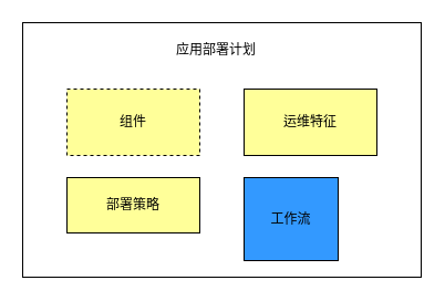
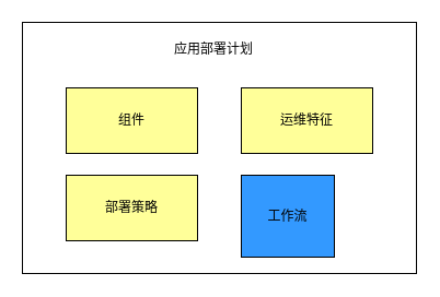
  <mxCell id="0" />
  <mxCell id="1" parent="0" />
  <mxCell id="2" value="" style="rounded=0;whiteSpace=wrap;html=1;" vertex="1" parent="1"><mxGeometry x="20" y="20" width="360" height="230" as="geometry" /></mxCell>
- <mxCell id="3" value="组件" style="rounded=0;whiteSpace=wrap;html=1;fillColor=#FFFF99;dashed=1;" vertex="1" parent="1"><mxGeometry x="60" y="80" width="120" height="60" as="geometry" /></mxCell>
+ <mxCell id="3" value="组件" style="rounded=0;whiteSpace=wrap;html=1;fillColor=#FFFF99;" vertex="1" parent="1"><mxGeometry x="60" y="80" width="120" height="60" as="geometry" /></mxCell>
  <mxCell id="4" value="运维特征" style="rounded=0;whiteSpace=wrap;html=1;fillColor=#FFFF99;" vertex="1" parent="1"><mxGeometry x="220" y="80" width="120" height="60" as="geometry" /></mxCell>
- <mxCell id="5" value="部署策略" style="rounded=0;whiteSpace=wrap;html=1;fillColor=#FFFF99;" vertex="1" parent="1"><mxGeometry x="60" y="160" width="120" height="50" as="geometry" /></mxCell>
+ <mxCell id="5" value="部署策略" style="rounded=0;whiteSpace=wrap;html=1;fillColor=#FFFF99;" vertex="1" parent="1"><mxGeometry x="60" y="160" width="120" height="60" as="geometry" /></mxCell>
  <mxCell id="6" value="工作流" style="rounded=0;whiteSpace=wrap;html=1;fillColor=#3399FF;" vertex="1" parent="1"><mxGeometry x="220" y="160" width="85" height="75" as="geometry" /></mxCell>
  <mxCell id="7" value="应用部署计划" style="text;html=1;strokeColor=none;fillColor=none;align=center;verticalAlign=middle;whiteSpace=wrap;rounded=0;" vertex="1" parent="1"><mxGeometry x="150" y="30" width="90" height="30" as="geometry" /></mxCell>
